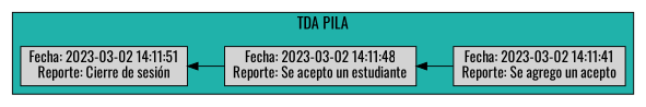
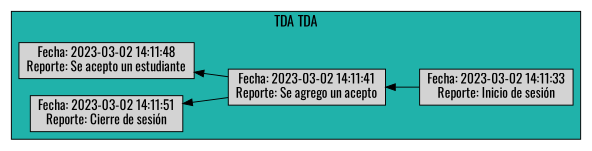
  digraph {
    fontname=Oswald
    rankdir=RL
    node [fontname=Oswald fontsize=14 shape=box style=filled]
    edge [fontname=Oswald]
    n1 [label="Fecha: 2023-03-02 14:11:51\nReporte: Cierre de sesión"]
    n2 [label="Fecha: 2023-03-02 14:11:48\nReporte: Se acepto un estudiante"]
    n3 [label="Fecha: 2023-03-02 14:11:41\nReporte: Se agrego un acepto"]
+   n4 [label="Fecha: 2023-03-02 14:11:33\nReporte: Inicio de sesión"]
    subgraph cluster_1 {
      bgcolor=lightseagreen
      fontsize=15.0
-     label="TDA PILA"
+     label="TDA TDA"
      rank=same
      n1
      n2
      n3
+     n4
    }
-   n2 -> n1
+   n3 -> n1
    n3 -> n2
+   n4 -> n3
  }
